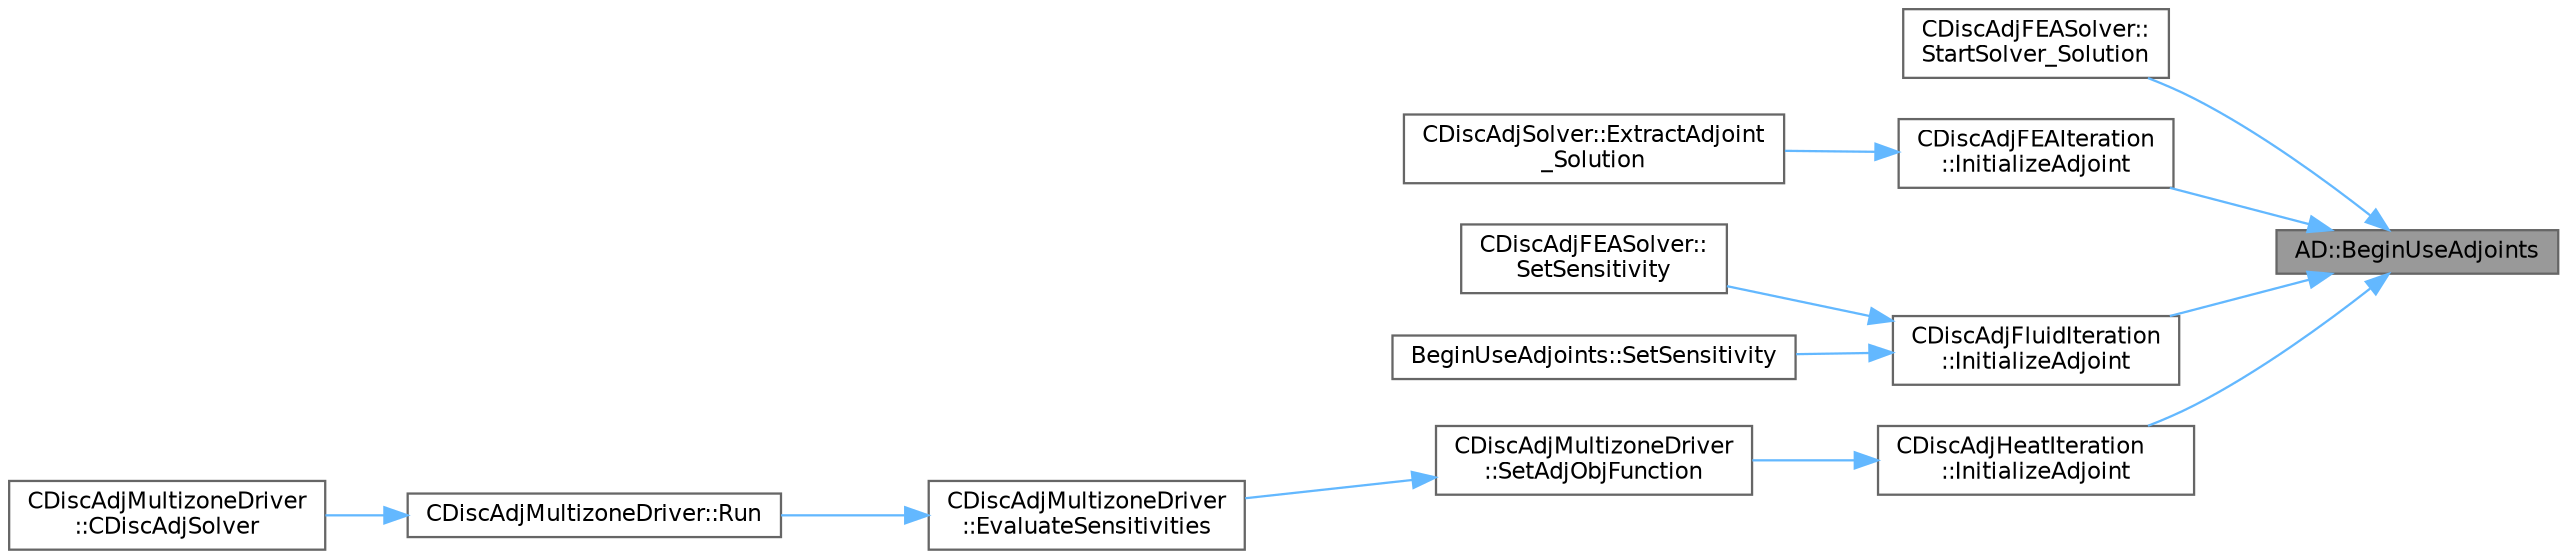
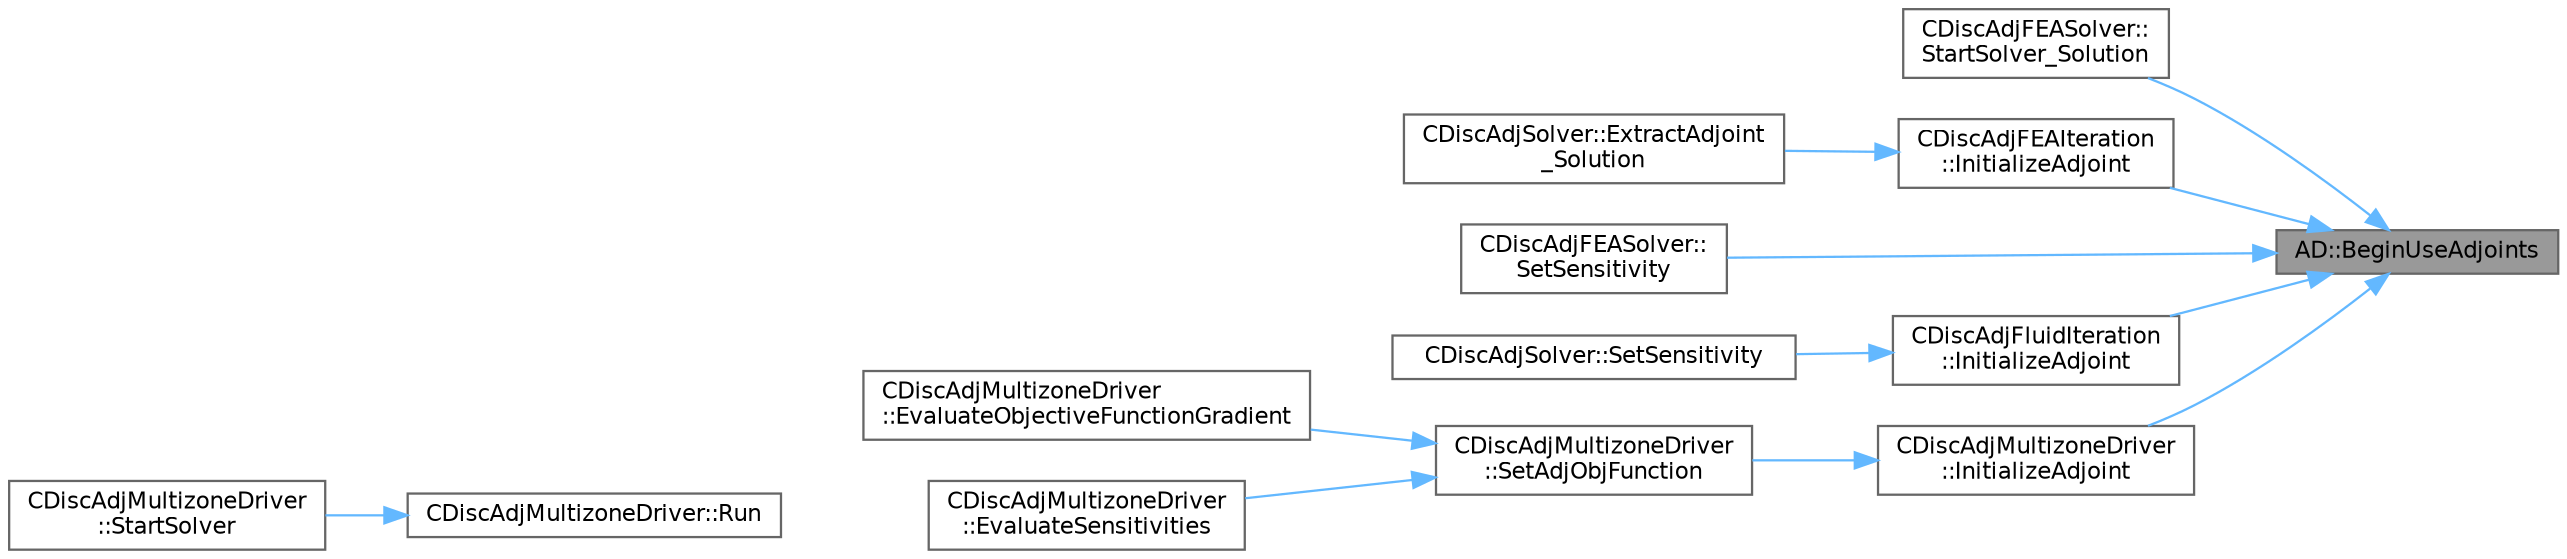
  digraph {
    rankdir=RL
    node [color=grey40 fillcolor=white fontname=Helvetica fontsize=10 shape=box style=filled]
    edge [color=steelblue1 dir=back fontname=Helvetica fontsize=10 labelfontname=Helvetica labelfontsize=10 style=solid]
    n1 [color=gray40 fillcolor=grey60 fontcolor=black height=0.2 label="AD::BeginUseAdjoints" width=0.4]
    n2 [height=0.2 label="CDiscAdjFEASolver::\lStartSolver_Solution" width=0.4]
    n3 [height=0.2 label="CDiscAdjFEAIteration\l::InitializeAdjoint" width=0.4]
    n4 [height=0.2 label="CDiscAdjFluidIteration\l::InitializeAdjoint" width=0.4]
-   n5 [height=0.2 label="CDiscAdjHeatIteration\l::InitializeAdjoint" width=0.4]
+   n5 [height=0.2 label="CDiscAdjMultizoneDriver\l::InitializeAdjoint" width=0.4]
    n6 [height=0.2 label="CDiscAdjFEASolver::\lSetSensitivity" width=0.4]
    n7 [height=0.2 label="CDiscAdjSolver::ExtractAdjoint\l_Solution" width=0.4]
-   n8 [height=0.2 label="BeginUseAdjoints::SetSensitivity" width=0.4]
+   n8 [height=0.2 label="CDiscAdjSolver::SetSensitivity" width=0.4]
    n9 [height=0.2 label="CDiscAdjMultizoneDriver\l::SetAdjObjFunction" width=0.4]
+   n10 [height=0.2 label="CDiscAdjMultizoneDriver\l::EvaluateObjectiveFunctionGradient" width=0.4]
    n11 [height=0.2 label="CDiscAdjMultizoneDriver\l::EvaluateSensitivities" width=0.4]
    n12 [height=0.2 label="CDiscAdjMultizoneDriver::Run" width=0.4]
-   n13 [height=0.2 label="CDiscAdjMultizoneDriver\l::CDiscAdjSolver" width=0.4]
+   n13 [height=0.2 label="CDiscAdjMultizoneDriver\l::StartSolver" width=0.4]
    n1 -> n2
    n1 -> n3
    n1 -> n4
    n1 -> n5
-   n4 -> n6
+   n1 -> n6
    n3 -> n7
    n4 -> n8
    n5 -> n9
+   n9 -> n10
    n9 -> n11
-   n11 -> n12
    n12 -> n13
  }
